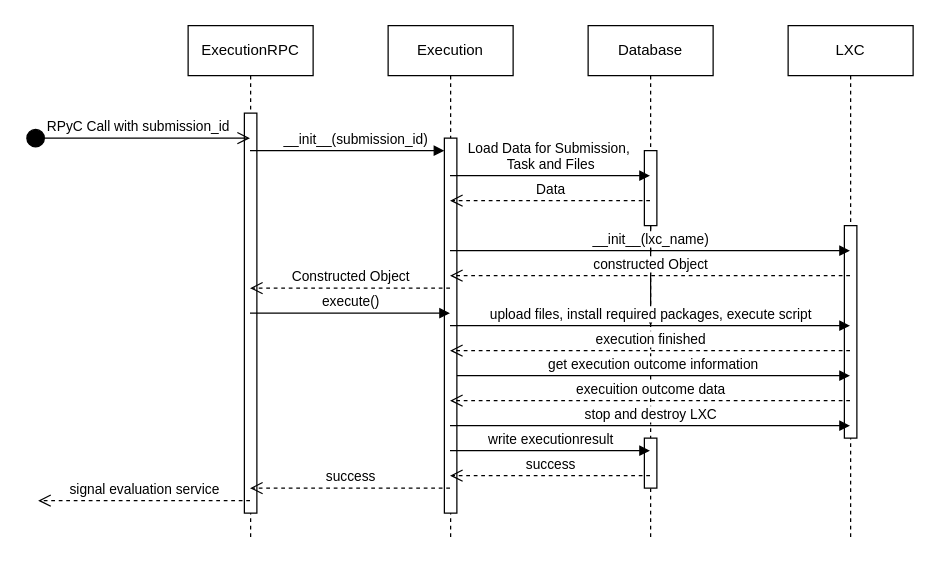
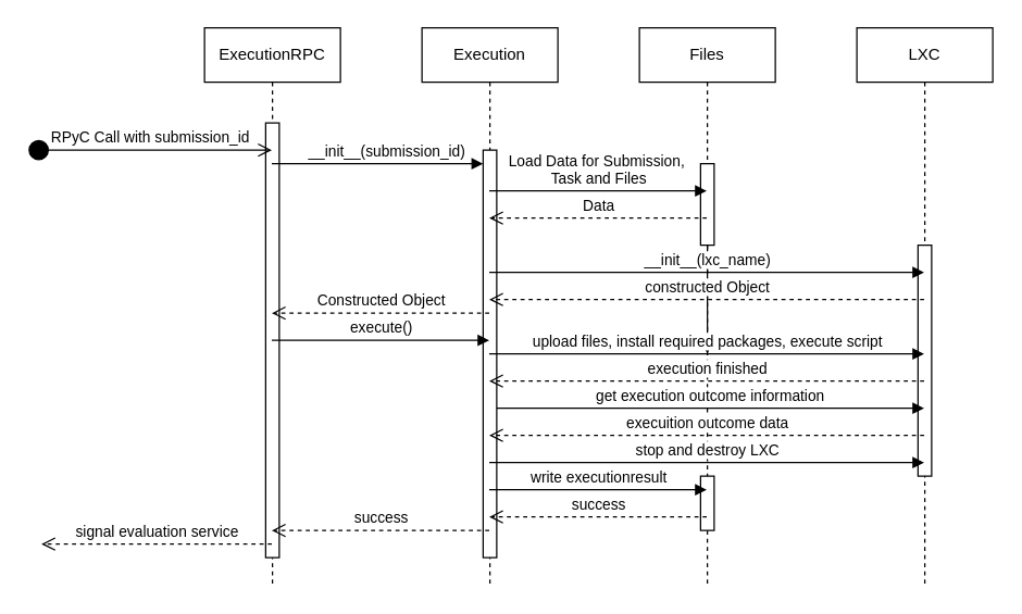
  <mxCell id="0" />
  <mxCell id="1" parent="0" />
  <mxCell id="2" value="ExecutionRPC" style="shape=umlLifeline;perimeter=lifelinePerimeter;whiteSpace=wrap;html=1;container=1;dropTarget=0;collapsible=0;recursiveResize=0;outlineConnect=0;portConstraint=eastwest;newEdgeStyle={&quot;edgeStyle&quot;:&quot;elbowEdgeStyle&quot;,&quot;elbow&quot;:&quot;vertical&quot;,&quot;curved&quot;:0,&quot;rounded&quot;:0};sketch=0;" parent="1" vertex="1"><mxGeometry y="20" width="100" height="410" as="geometry" x="150" /></mxCell>
  <mxCell id="3" value="" style="html=1;points=[[0,0,0,0,5],[0,1,0,0,-5],[1,0,0,0,5],[1,1,0,0,-5]];perimeter=orthogonalPerimeter;outlineConnect=0;targetShapes=umlLifeline;portConstraint=eastwest;newEdgeStyle={&quot;curved&quot;:0,&quot;rounded&quot;:0};sketch=0;" parent="2" vertex="1"><mxGeometry x="45" y="70" width="10" height="320" as="geometry" /></mxCell>
- <mxCell id="4" value="Database" style="shape=umlLifeline;perimeter=lifelinePerimeter;whiteSpace=wrap;html=1;container=1;dropTarget=0;collapsible=0;recursiveResize=0;outlineConnect=0;portConstraint=eastwest;newEdgeStyle={&quot;edgeStyle&quot;:&quot;elbowEdgeStyle&quot;,&quot;elbow&quot;:&quot;vertical&quot;,&quot;curved&quot;:0,&quot;rounded&quot;:0};sketch=0;" parent="1" vertex="1"><mxGeometry x="470" y="20" width="100" height="410" as="geometry" /></mxCell>
+ <mxCell id="4" value="Files" style="shape=umlLifeline;perimeter=lifelinePerimeter;whiteSpace=wrap;html=1;container=1;dropTarget=0;collapsible=0;recursiveResize=0;outlineConnect=0;portConstraint=eastwest;newEdgeStyle={&quot;edgeStyle&quot;:&quot;elbowEdgeStyle&quot;,&quot;elbow&quot;:&quot;vertical&quot;,&quot;curved&quot;:0,&quot;rounded&quot;:0};sketch=0;" parent="1" vertex="1"><mxGeometry x="470" y="20" width="100" height="410" as="geometry" /></mxCell>
  <mxCell id="5" value="RPyC Call with submission_id" style="html=1;verticalAlign=bottom;startArrow=circle;startFill=1;endArrow=open;startSize=6;endSize=8;curved=0;rounded=0;sketch=0;" parent="1" target="2" edge="1"><mxGeometry width="80" relative="1" as="geometry"><mxPoint x="20" y="110" as="sourcePoint" /><mxPoint x="130" y="110" as="targetPoint" /></mxGeometry></mxCell>
  <mxCell id="6" value="Execution" style="shape=umlLifeline;perimeter=lifelinePerimeter;whiteSpace=wrap;html=1;container=1;dropTarget=0;collapsible=0;recursiveResize=0;outlineConnect=0;portConstraint=eastwest;newEdgeStyle={&quot;curved&quot;:0,&quot;rounded&quot;:0};sketch=0;" parent="1" vertex="1"><mxGeometry x="310" y="20" width="100" height="410" as="geometry" /></mxCell>
  <mxCell id="7" value="" style="html=1;points=[[0,0,0,0,5],[0,1,0,0,-5],[1,0,0,0,5],[1,1,0,0,-5]];perimeter=orthogonalPerimeter;outlineConnect=0;targetShapes=umlLifeline;portConstraint=eastwest;newEdgeStyle={&quot;curved&quot;:0,&quot;rounded&quot;:0};sketch=0;" parent="6" vertex="1"><mxGeometry x="45" y="90" width="10" height="300" as="geometry" /></mxCell>
  <mxCell id="8" value="__init__(submission_id)" style="html=1;verticalAlign=bottom;endArrow=block;curved=0;rounded=0;sketch=0;" parent="1" source="2" target="7" edge="1"><mxGeometry x="0.077" width="80" relative="1" as="geometry"><mxPoint x="220" y="120" as="sourcePoint" /><mxPoint x="340" y="120" as="targetPoint" /><Array as="points"><mxPoint x="295" y="120" /></Array><mxPoint as="offset" /></mxGeometry></mxCell>
  <mxCell id="9" value="LXC" style="shape=umlLifeline;perimeter=lifelinePerimeter;whiteSpace=wrap;html=1;container=1;dropTarget=0;collapsible=0;recursiveResize=0;outlineConnect=0;portConstraint=eastwest;newEdgeStyle={&quot;curved&quot;:0,&quot;rounded&quot;:0};sketch=0;" parent="1" vertex="1"><mxGeometry x="630" y="20" width="100" height="410" as="geometry" /></mxCell>
  <mxCell id="10" value="" style="html=1;points=[[0,0,0,0,5],[0,1,0,0,-5],[1,0,0,0,5],[1,1,0,0,-5]];perimeter=orthogonalPerimeter;outlineConnect=0;targetShapes=umlLifeline;portConstraint=eastwest;newEdgeStyle={&quot;curved&quot;:0,&quot;rounded&quot;:0};sketch=0;" parent="9" vertex="1"><mxGeometry x="45" y="160" width="10" height="170" as="geometry" /></mxCell>
  <mxCell id="11" value="signal evaluation service" style="html=1;verticalAlign=bottom;endArrow=open;dashed=1;endSize=8;curved=0;rounded=0;sketch=0;" parent="1" source="2" edge="1"><mxGeometry relative="1" as="geometry"><mxPoint x="200" y="380" as="sourcePoint" /><mxPoint x="30" y="400" as="targetPoint" /><Array as="points"><mxPoint x="120" y="400" /></Array></mxGeometry></mxCell>
  <mxCell id="12" value="" style="edgeStyle=orthogonalEdgeStyle;rounded=0;orthogonalLoop=1;jettySize=auto;html=1;" edge="1" parent="1" source="13"><mxGeometry relative="1" as="geometry"><mxPoint x="520" y="260" as="targetPoint" /></mxGeometry></mxCell>
  <mxCell id="13" value="" style="html=1;points=[];perimeter=orthogonalPerimeter;sketch=0;" parent="1" vertex="1"><mxGeometry x="515" y="120" width="10" height="60" as="geometry" /></mxCell>
  <mxCell id="14" value="Load Data for Submission,&amp;nbsp;&lt;br&gt;Task and Files" style="html=1;verticalAlign=bottom;endArrow=block;rounded=0;sketch=0;" parent="1" source="6" target="4" edge="1"><mxGeometry x="0.003" width="80" relative="1" as="geometry"><mxPoint x="410" y="160" as="sourcePoint" /><mxPoint x="490" y="160" as="targetPoint" /><Array as="points"><mxPoint x="420" y="140" /></Array><mxPoint as="offset" /></mxGeometry></mxCell>
  <mxCell id="15" value="Data" style="html=1;verticalAlign=bottom;endArrow=open;dashed=1;endSize=8;rounded=0;sketch=0;" parent="1" source="4" target="6" edge="1"><mxGeometry relative="1" as="geometry"><mxPoint x="490" y="200" as="sourcePoint" /><mxPoint x="410" y="200" as="targetPoint" /><Array as="points"><mxPoint x="460" y="160" /></Array></mxGeometry></mxCell>
  <mxCell id="16" value="Constructed Object" style="html=1;verticalAlign=bottom;endArrow=open;dashed=1;endSize=8;rounded=0;labelBackgroundColor=default;sketch=0;" parent="1" source="6" target="2" edge="1"><mxGeometry relative="1" as="geometry"><mxPoint x="350" y="190" as="sourcePoint" /><mxPoint x="270" y="190" as="targetPoint" /><Array as="points"><mxPoint x="310" y="230" /></Array></mxGeometry></mxCell>
  <mxCell id="17" value="execute()" style="html=1;verticalAlign=bottom;endArrow=block;rounded=0;labelBackgroundColor=default;sketch=0;" parent="1" source="2" target="6" edge="1"><mxGeometry width="80" relative="1" as="geometry"><mxPoint x="270" y="190" as="sourcePoint" /><mxPoint x="350" y="190" as="targetPoint" /><Array as="points"><mxPoint x="330" y="250" /></Array></mxGeometry></mxCell>
  <mxCell id="18" value="__init__(lxc_name)" style="html=1;verticalAlign=bottom;endArrow=block;rounded=0;labelBackgroundColor=default;sketch=0;" parent="1" source="6" target="9" edge="1"><mxGeometry width="80" relative="1" as="geometry"><mxPoint x="370" y="180" as="sourcePoint" /><mxPoint x="450" y="180" as="targetPoint" /><Array as="points"><mxPoint x="610" y="200" /></Array></mxGeometry></mxCell>
  <mxCell id="19" value="constructed Object" style="html=1;verticalAlign=bottom;endArrow=open;dashed=1;endSize=8;rounded=0;labelBackgroundColor=default;sketch=0;" parent="1" source="9" target="6" edge="1"><mxGeometry relative="1" as="geometry"><mxPoint x="450" y="180" as="sourcePoint" /><mxPoint x="370" y="180" as="targetPoint" /><Array as="points"><mxPoint x="540" y="220" /></Array></mxGeometry></mxCell>
  <mxCell id="20" value="upload files, install required packages, execute script" style="html=1;verticalAlign=bottom;endArrow=block;rounded=0;labelBackgroundColor=default;sketch=0;" parent="1" source="6" target="9" edge="1"><mxGeometry width="80" relative="1" as="geometry"><mxPoint x="400" y="290" as="sourcePoint" /><mxPoint x="480" y="290" as="targetPoint" /><Array as="points"><mxPoint x="610" y="260" /></Array></mxGeometry></mxCell>
  <mxCell id="21" value="execution finished" style="html=1;verticalAlign=bottom;endArrow=open;dashed=1;endSize=8;rounded=0;labelBackgroundColor=default;sketch=0;" parent="1" source="9" target="6" edge="1"><mxGeometry relative="1" as="geometry"><mxPoint x="500" y="280" as="sourcePoint" /><mxPoint x="420" y="280" as="targetPoint" /><Array as="points"><mxPoint x="650" y="280" /></Array></mxGeometry></mxCell>
  <mxCell id="22" value="get execution outcome information" style="html=1;verticalAlign=bottom;endArrow=block;rounded=0;labelBackgroundColor=default;sketch=0;" parent="1" source="7" target="9" edge="1"><mxGeometry width="80" relative="1" as="geometry"><mxPoint x="350" y="250" as="sourcePoint" /><mxPoint x="430" y="250" as="targetPoint" /><Array as="points"><mxPoint x="630" y="300" /></Array></mxGeometry></mxCell>
  <mxCell id="23" value="execuition outcome data" style="html=1;verticalAlign=bottom;endArrow=open;dashed=1;endSize=8;rounded=0;labelBackgroundColor=default;sketch=0;strokeColor=default;" parent="1" source="9" target="6" edge="1"><mxGeometry relative="1" as="geometry"><mxPoint x="520" y="310" as="sourcePoint" /><mxPoint x="440" y="310" as="targetPoint" /><Array as="points"><mxPoint x="560" y="320" /></Array></mxGeometry></mxCell>
  <mxCell id="24" value="" style="html=1;points=[];perimeter=orthogonalPerimeter;" parent="1" vertex="1"><mxGeometry x="515" y="350" width="10" height="40" as="geometry" /></mxCell>
  <mxCell id="25" value="write executionresult" style="verticalAlign=bottom;endArrow=block;rounded=0;labelBackgroundColor=default;sketch=0;strokeColor=default;html=1;" parent="1" source="6" target="4" edge="1"><mxGeometry width="80" relative="1" as="geometry"><mxPoint x="350" y="260" as="sourcePoint" /><mxPoint x="430" y="260" as="targetPoint" /><Array as="points"><mxPoint x="430" y="360" /></Array></mxGeometry></mxCell>
  <mxCell id="26" value="success" style="html=1;verticalAlign=bottom;endArrow=open;dashed=1;endSize=8;rounded=0;labelBackgroundColor=default;sketch=0;strokeColor=default;" parent="1" source="4" target="6" edge="1"><mxGeometry relative="1" as="geometry"><mxPoint x="430" y="260" as="sourcePoint" /><mxPoint x="350" y="260" as="targetPoint" /><Array as="points"><mxPoint x="420" y="380" /></Array></mxGeometry></mxCell>
  <mxCell id="27" value="success" style="html=1;verticalAlign=bottom;endArrow=open;dashed=1;endSize=8;rounded=0;labelBackgroundColor=default;sketch=0;strokeColor=default;" parent="1" source="6" target="2" edge="1"><mxGeometry relative="1" as="geometry"><mxPoint x="340" y="280" as="sourcePoint" /><mxPoint x="260" y="280" as="targetPoint" /><Array as="points"><mxPoint x="340" y="390" /></Array></mxGeometry></mxCell>
  <mxCell id="28" value="stop and destroy LXC" style="html=1;verticalAlign=bottom;endArrow=block;rounded=0;labelBackgroundColor=default;sketch=0;strokeColor=default;fontFamily=Helvetica;fontSize=11;fontColor=default;shape=connector;" edge="1" parent="1" source="6" target="9"><mxGeometry width="80" relative="1" as="geometry"><mxPoint x="380" y="310" as="sourcePoint" /><mxPoint x="460" y="310" as="targetPoint" /><Array as="points"><mxPoint x="580" y="340" /></Array></mxGeometry></mxCell>
